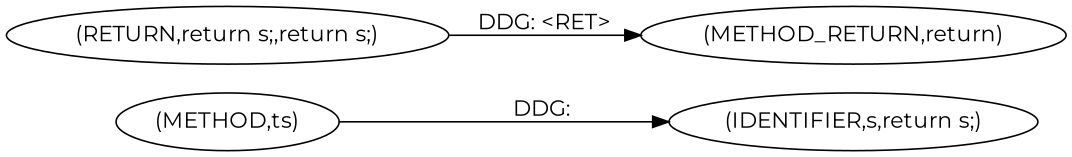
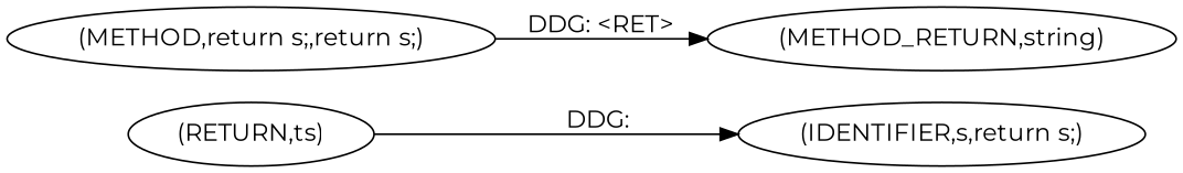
  digraph {
    fontname=Montserrat
    rankdir=LR
    node [fontname=Montserrat]
    edge [fontname=Montserrat]
-   n1 [label="(METHOD,ts)"]
+   n1 [label="(RETURN,ts)"]
    n2 [label="(IDENTIFIER,s,return s;)"]
-   n3 [label="(METHOD_RETURN,return)"]
-   n4 [label="(RETURN,return s;,return s;)"]
+   n3 [label="(METHOD_RETURN,string)"]
+   n4 [label="(METHOD,return s;,return s;)"]
    n1 -> n2 [label="DDG: "]
    n4 -> n3 [label="DDG: <RET>"]
  }
